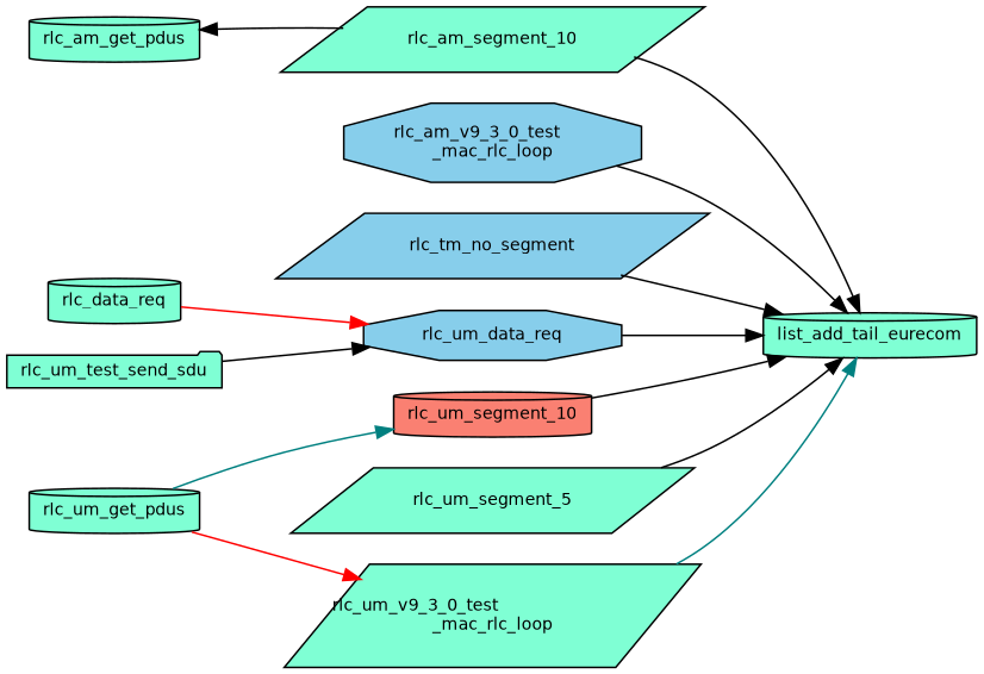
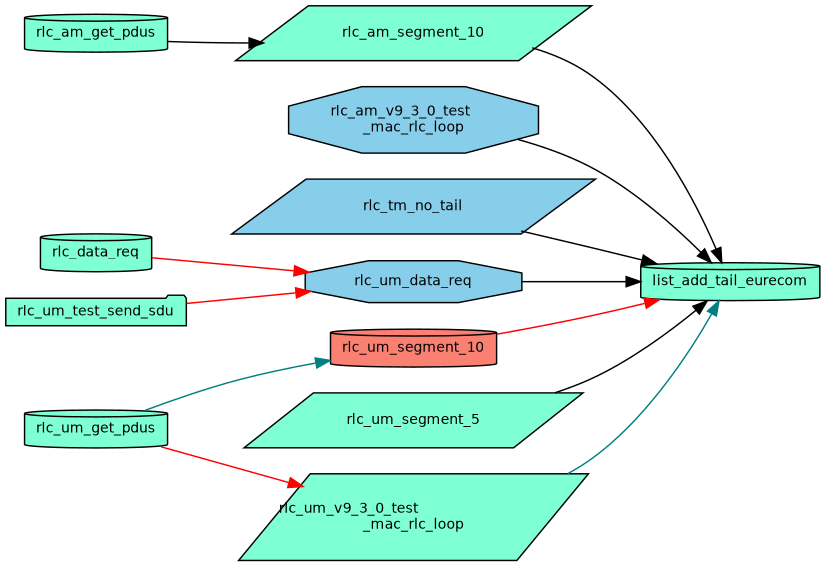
  digraph {
    rankdir=RL
    node [color=black fillcolor=aquamarine fontname=Helvetica fontsize=10 shape=cylinder style=filled]
    edge [color=black dir=back fontname=Helvetica fontsize=10 labelfontname=Helvetica labelfontsize=10 style=solid]
    n1 [fontcolor=black height=0.2 label=list_add_tail_eurecom width=0.4]
    n2 [height=0.2 label=rlc_am_segment_10 shape=parallelogram width=0.4]
    n3 [fillcolor=skyblue height=0.2 label="rlc_am_v9_3_0_test\l_mac_rlc_loop" shape=octagon width=0.4]
-   n4 [fillcolor=skyblue height=0.2 label=rlc_tm_no_segment shape=parallelogram width=0.4]
+   n4 [fillcolor=skyblue height=0.2 label=rlc_tm_no_tail shape=parallelogram width=0.4]
    n5 [fillcolor=skyblue height=0.2 label=rlc_um_data_req shape=octagon width=0.4]
    n6 [fillcolor=salmon height=0.2 label=rlc_um_segment_10 width=0.4]
    n7 [height=0.2 label=rlc_um_segment_5 shape=parallelogram width=0.4]
    n8 [height=0.2 label="rlc_um_v9_3_0_test\l_mac_rlc_loop" shape=parallelogram width=0.4]
    n9 [height=0.2 label=rlc_am_get_pdus width=0.4]
    n10 [height=0.2 label=rlc_data_req width=0.4]
    n11 [height=0.2 label=rlc_um_test_send_sdu shape=folder width=0.4]
    n12 [height=0.2 label=rlc_um_get_pdus width=0.4]
    n1 -> n2
    n1 -> n3
    n1 -> n4
    n1 -> n5
-   n1 -> n6
+   n1 -> n6 [color=red]
    n1 -> n7
    n1 -> n8 [color=teal]
-   n9 -> n2
+   n2 -> n9
    n5 -> n10 [color=red]
-   n5 -> n11
+   n5 -> n11 [color=red]
    n6 -> n12 [color=teal]
    n8 -> n12 [color=red]
  }
